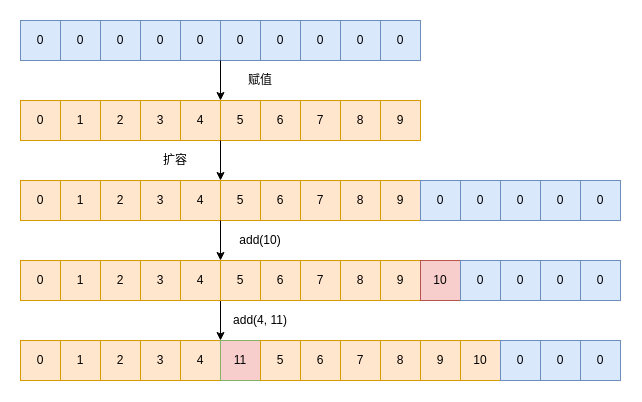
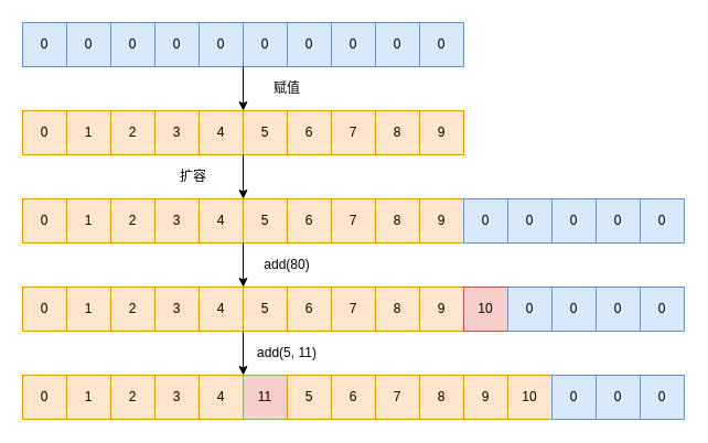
  <mxCell id="0" />
  <mxCell id="1" parent="0" />
  <mxCell id="2" value="0" style="rounded=0;whiteSpace=wrap;html=1;fillColor=#ffe6cc;strokeColor=#d79b00;" vertex="1" parent="1"><mxGeometry x="20" y="100" width="40" height="40" as="geometry" /></mxCell>
  <mxCell id="3" value="1" style="rounded=0;whiteSpace=wrap;html=1;fillColor=#ffe6cc;strokeColor=#d79b00;" vertex="1" parent="1"><mxGeometry x="60" y="100" width="40" height="40" as="geometry" /></mxCell>
  <mxCell id="4" value="2" style="rounded=0;whiteSpace=wrap;html=1;fillColor=#ffe6cc;strokeColor=#d79b00;" vertex="1" parent="1"><mxGeometry x="100" y="100" width="40" height="40" as="geometry" /></mxCell>
  <mxCell id="5" value="3" style="rounded=0;whiteSpace=wrap;html=1;fillColor=#ffe6cc;strokeColor=#d79b00;" vertex="1" parent="1"><mxGeometry x="140" y="100" width="40" height="40" as="geometry" /></mxCell>
  <mxCell id="6" value="4" style="rounded=0;whiteSpace=wrap;html=1;fillColor=#ffe6cc;strokeColor=#d79b00;" vertex="1" parent="1"><mxGeometry x="180" y="100" width="40" height="40" as="geometry" /></mxCell>
  <mxCell id="7" value="5" style="rounded=0;whiteSpace=wrap;html=1;fillColor=#ffe6cc;strokeColor=#d79b00;" vertex="1" parent="1"><mxGeometry x="220" y="100" width="40" height="40" as="geometry" /></mxCell>
  <mxCell id="8" value="6" style="rounded=0;whiteSpace=wrap;html=1;fillColor=#ffe6cc;strokeColor=#d79b00;" vertex="1" parent="1"><mxGeometry x="260" y="100" width="40" height="40" as="geometry" /></mxCell>
  <mxCell id="9" value="7" style="rounded=0;whiteSpace=wrap;html=1;fillColor=#ffe6cc;strokeColor=#d79b00;" vertex="1" parent="1"><mxGeometry x="300" y="100" width="40" height="40" as="geometry" /></mxCell>
  <mxCell id="10" value="8" style="rounded=0;whiteSpace=wrap;html=1;fillColor=#ffe6cc;strokeColor=#d79b00;" vertex="1" parent="1"><mxGeometry x="340" y="100" width="40" height="40" as="geometry" /></mxCell>
  <mxCell id="11" value="9" style="rounded=0;whiteSpace=wrap;html=1;fillColor=#ffe6cc;strokeColor=#d79b00;" vertex="1" parent="1"><mxGeometry x="380" y="100" width="40" height="40" as="geometry" /></mxCell>
  <mxCell id="12" value="0" style="rounded=0;whiteSpace=wrap;html=1;fillColor=#ffe6cc;strokeColor=#d79b00;" vertex="1" parent="1"><mxGeometry x="20" y="180" width="40" height="40" as="geometry" /></mxCell>
  <mxCell id="13" value="1" style="rounded=0;whiteSpace=wrap;html=1;fillColor=#ffe6cc;strokeColor=#d79b00;" vertex="1" parent="1"><mxGeometry x="60" y="180" width="40" height="40" as="geometry" /></mxCell>
  <mxCell id="14" value="2" style="rounded=0;whiteSpace=wrap;html=1;fillColor=#ffe6cc;strokeColor=#d79b00;" vertex="1" parent="1"><mxGeometry x="100" y="180" width="40" height="40" as="geometry" /></mxCell>
  <mxCell id="15" value="3" style="rounded=0;whiteSpace=wrap;html=1;fillColor=#ffe6cc;strokeColor=#d79b00;" vertex="1" parent="1"><mxGeometry x="140" y="180" width="40" height="40" as="geometry" /></mxCell>
  <mxCell id="16" value="4" style="rounded=0;whiteSpace=wrap;html=1;fillColor=#ffe6cc;strokeColor=#d79b00;" vertex="1" parent="1"><mxGeometry x="180" y="180" width="40" height="40" as="geometry" /></mxCell>
  <mxCell id="17" value="5" style="rounded=0;whiteSpace=wrap;html=1;fillColor=#ffe6cc;strokeColor=#d79b00;" vertex="1" parent="1"><mxGeometry x="220" y="180" width="40" height="40" as="geometry" /></mxCell>
  <mxCell id="18" value="6" style="rounded=0;whiteSpace=wrap;html=1;fillColor=#ffe6cc;strokeColor=#d79b00;" vertex="1" parent="1"><mxGeometry x="260" y="180" width="40" height="40" as="geometry" /></mxCell>
  <mxCell id="19" value="7" style="rounded=0;whiteSpace=wrap;html=1;fillColor=#ffe6cc;strokeColor=#d79b00;" vertex="1" parent="1"><mxGeometry x="300" y="180" width="40" height="40" as="geometry" /></mxCell>
  <mxCell id="20" value="8" style="rounded=0;whiteSpace=wrap;html=1;fillColor=#ffe6cc;strokeColor=#d79b00;" vertex="1" parent="1"><mxGeometry x="340" y="180" width="40" height="40" as="geometry" /></mxCell>
  <mxCell id="21" value="9" style="rounded=0;whiteSpace=wrap;html=1;fillColor=#ffe6cc;strokeColor=#d79b00;" vertex="1" parent="1"><mxGeometry x="380" y="180" width="40" height="40" as="geometry" /></mxCell>
  <mxCell id="22" value="0" style="rounded=0;whiteSpace=wrap;html=1;fillColor=#dae8fc;strokeColor=#6c8ebf;" vertex="1" parent="1"><mxGeometry x="420" y="180" width="40" height="40" as="geometry" /></mxCell>
  <mxCell id="23" value="0" style="rounded=0;whiteSpace=wrap;html=1;fillColor=#dae8fc;strokeColor=#6c8ebf;" vertex="1" parent="1"><mxGeometry x="460" y="180" width="40" height="40" as="geometry" /></mxCell>
  <mxCell id="24" value="0" style="rounded=0;whiteSpace=wrap;html=1;fillColor=#dae8fc;strokeColor=#6c8ebf;" vertex="1" parent="1"><mxGeometry x="500" y="180" width="40" height="40" as="geometry" /></mxCell>
  <mxCell id="25" value="0" style="rounded=0;whiteSpace=wrap;html=1;fillColor=#dae8fc;strokeColor=#6c8ebf;" vertex="1" parent="1"><mxGeometry x="540" y="180" width="40" height="40" as="geometry" /></mxCell>
  <mxCell id="26" value="0" style="rounded=0;whiteSpace=wrap;html=1;fillColor=#dae8fc;strokeColor=#6c8ebf;" vertex="1" parent="1"><mxGeometry x="580" y="180" width="40" height="40" as="geometry" /></mxCell>
  <mxCell id="27" value="" style="endArrow=classic;html=1;entryX=1;entryY=0;entryDx=0;entryDy=0;exitX=0;exitY=1;exitDx=0;exitDy=0;" edge="1" parent="1" source="7" target="16"><mxGeometry width="50" height="50" relative="1" as="geometry"><mxPoint x="20" y="290" as="sourcePoint" /><mxPoint x="70" y="240" as="targetPoint" /></mxGeometry></mxCell>
  <mxCell id="28" value="0" style="rounded=0;whiteSpace=wrap;html=1;fillColor=#ffe6cc;strokeColor=#d79b00;" vertex="1" parent="1"><mxGeometry x="20" y="340" width="40" height="40" as="geometry" /></mxCell>
  <mxCell id="29" value="1" style="rounded=0;whiteSpace=wrap;html=1;fillColor=#ffe6cc;strokeColor=#d79b00;" vertex="1" parent="1"><mxGeometry x="60" y="340" width="40" height="40" as="geometry" /></mxCell>
  <mxCell id="30" value="2" style="rounded=0;whiteSpace=wrap;html=1;fillColor=#ffe6cc;strokeColor=#d79b00;" vertex="1" parent="1"><mxGeometry x="100" y="340" width="40" height="40" as="geometry" /></mxCell>
  <mxCell id="31" value="3" style="rounded=0;whiteSpace=wrap;html=1;fillColor=#ffe6cc;strokeColor=#d79b00;" vertex="1" parent="1"><mxGeometry x="140" y="340" width="40" height="40" as="geometry" /></mxCell>
  <mxCell id="32" value="4" style="rounded=0;whiteSpace=wrap;html=1;fillColor=#ffe6cc;strokeColor=#d79b00;" vertex="1" parent="1"><mxGeometry x="180" y="340" width="40" height="40" as="geometry" /></mxCell>
  <mxCell id="33" value="11" style="rounded=0;whiteSpace=wrap;html=1;fillColor=#f8cecc;strokeColor=#82b366;" vertex="1" parent="1"><mxGeometry x="220" y="340" width="40" height="40" as="geometry" /></mxCell>
  <mxCell id="34" value="5" style="rounded=0;whiteSpace=wrap;html=1;fillColor=#ffe6cc;strokeColor=#d79b00;" vertex="1" parent="1"><mxGeometry x="260" y="340" width="40" height="40" as="geometry" /></mxCell>
  <mxCell id="35" value="6" style="rounded=0;whiteSpace=wrap;html=1;fillColor=#ffe6cc;strokeColor=#d79b00;" vertex="1" parent="1"><mxGeometry x="300" y="340" width="40" height="40" as="geometry" /></mxCell>
  <mxCell id="36" value="7" style="rounded=0;whiteSpace=wrap;html=1;fillColor=#ffe6cc;strokeColor=#d79b00;" vertex="1" parent="1"><mxGeometry x="340" y="340" width="40" height="40" as="geometry" /></mxCell>
  <mxCell id="37" value="8" style="rounded=0;whiteSpace=wrap;html=1;fillColor=#ffe6cc;strokeColor=#d79b00;" vertex="1" parent="1"><mxGeometry x="380" y="340" width="40" height="40" as="geometry" /></mxCell>
  <mxCell id="38" value="9" style="rounded=0;whiteSpace=wrap;html=1;fillColor=#ffe6cc;strokeColor=#d79b00;" vertex="1" parent="1"><mxGeometry x="420" y="340" width="40" height="40" as="geometry" /></mxCell>
  <mxCell id="39" value="10" style="rounded=0;whiteSpace=wrap;html=1;fillColor=#ffe6cc;strokeColor=#d79b00;" vertex="1" parent="1"><mxGeometry x="460" y="340" width="40" height="40" as="geometry" /></mxCell>
  <mxCell id="40" value="0" style="rounded=0;whiteSpace=wrap;html=1;fillColor=#dae8fc;strokeColor=#6c8ebf;" vertex="1" parent="1"><mxGeometry x="500" y="340" width="40" height="40" as="geometry" /></mxCell>
  <mxCell id="41" value="0" style="rounded=0;whiteSpace=wrap;html=1;fillColor=#dae8fc;strokeColor=#6c8ebf;" vertex="1" parent="1"><mxGeometry x="540" y="340" width="40" height="40" as="geometry" /></mxCell>
  <mxCell id="42" value="0" style="rounded=0;whiteSpace=wrap;html=1;fillColor=#dae8fc;strokeColor=#6c8ebf;" vertex="1" parent="1"><mxGeometry x="580" y="340" width="40" height="40" as="geometry" /></mxCell>
  <mxCell id="43" value="" style="endArrow=classic;html=1;entryX=1;entryY=0;entryDx=0;entryDy=0;exitX=0;exitY=1;exitDx=0;exitDy=0;" edge="1" parent="1" source="51"><mxGeometry width="50" height="50" relative="1" as="geometry"><mxPoint x="220" y="260" as="sourcePoint" /><mxPoint x="220" y="340" as="targetPoint" /></mxGeometry></mxCell>
- <mxCell id="44" value="add(10)" style="text;html=1;strokeColor=none;fillColor=none;align=center;verticalAlign=middle;whiteSpace=wrap;rounded=0;" vertex="1" parent="1"><mxGeometry x="230" y="230" width="60" height="20" as="geometry" /></mxCell>
- <mxCell id="45" value="add(4, 11)" style="text;html=1;strokeColor=none;fillColor=none;align=center;verticalAlign=middle;whiteSpace=wrap;rounded=0;" vertex="1" parent="1"><mxGeometry x="230" y="310" width="60" height="20" as="geometry" /></mxCell>
+ <mxCell id="44" value="add(80)" style="text;html=1;strokeColor=none;fillColor=none;align=center;verticalAlign=middle;whiteSpace=wrap;rounded=0;" vertex="1" parent="1"><mxGeometry x="230" y="230" width="60" height="20" as="geometry" /></mxCell>
+ <mxCell id="45" value="add(5, 11)" style="text;html=1;strokeColor=none;fillColor=none;align=center;verticalAlign=middle;whiteSpace=wrap;rounded=0;" vertex="1" parent="1"><mxGeometry x="230" y="310" width="60" height="20" as="geometry" /></mxCell>
  <mxCell id="46" value="0" style="rounded=0;whiteSpace=wrap;html=1;fillColor=#ffe6cc;strokeColor=#d79b00;" vertex="1" parent="1"><mxGeometry x="20" y="260" width="40" height="40" as="geometry" /></mxCell>
  <mxCell id="47" value="1" style="rounded=0;whiteSpace=wrap;html=1;fillColor=#ffe6cc;strokeColor=#d79b00;" vertex="1" parent="1"><mxGeometry x="60" y="260" width="40" height="40" as="geometry" /></mxCell>
  <mxCell id="48" value="2" style="rounded=0;whiteSpace=wrap;html=1;fillColor=#ffe6cc;strokeColor=#d79b00;" vertex="1" parent="1"><mxGeometry x="100" y="260" width="40" height="40" as="geometry" /></mxCell>
  <mxCell id="49" value="3" style="rounded=0;whiteSpace=wrap;html=1;fillColor=#ffe6cc;strokeColor=#d79b00;" vertex="1" parent="1"><mxGeometry x="140" y="260" width="40" height="40" as="geometry" /></mxCell>
  <mxCell id="50" value="4" style="rounded=0;whiteSpace=wrap;html=1;fillColor=#ffe6cc;strokeColor=#d79b00;" vertex="1" parent="1"><mxGeometry x="180" y="260" width="40" height="40" as="geometry" /></mxCell>
  <mxCell id="51" value="5" style="rounded=0;whiteSpace=wrap;html=1;fillColor=#ffe6cc;strokeColor=#d79b00;" vertex="1" parent="1"><mxGeometry x="220" y="260" width="40" height="40" as="geometry" /></mxCell>
  <mxCell id="52" value="6" style="rounded=0;whiteSpace=wrap;html=1;fillColor=#ffe6cc;strokeColor=#d79b00;" vertex="1" parent="1"><mxGeometry x="260" y="260" width="40" height="40" as="geometry" /></mxCell>
  <mxCell id="53" value="7" style="rounded=0;whiteSpace=wrap;html=1;fillColor=#ffe6cc;strokeColor=#d79b00;" vertex="1" parent="1"><mxGeometry x="300" y="260" width="40" height="40" as="geometry" /></mxCell>
  <mxCell id="54" value="8" style="rounded=0;whiteSpace=wrap;html=1;fillColor=#ffe6cc;strokeColor=#d79b00;" vertex="1" parent="1"><mxGeometry x="340" y="260" width="40" height="40" as="geometry" /></mxCell>
  <mxCell id="55" value="9" style="rounded=0;whiteSpace=wrap;html=1;fillColor=#ffe6cc;strokeColor=#d79b00;" vertex="1" parent="1"><mxGeometry x="380" y="260" width="40" height="40" as="geometry" /></mxCell>
  <mxCell id="56" value="10" style="rounded=0;whiteSpace=wrap;html=1;fillColor=#f8cecc;strokeColor=#b85450;" vertex="1" parent="1"><mxGeometry x="420" y="260" width="40" height="40" as="geometry" /></mxCell>
  <mxCell id="57" value="0" style="rounded=0;whiteSpace=wrap;html=1;fillColor=#dae8fc;strokeColor=#6c8ebf;" vertex="1" parent="1"><mxGeometry x="460" y="260" width="40" height="40" as="geometry" /></mxCell>
  <mxCell id="58" value="0" style="rounded=0;whiteSpace=wrap;html=1;fillColor=#dae8fc;strokeColor=#6c8ebf;" vertex="1" parent="1"><mxGeometry x="500" y="260" width="40" height="40" as="geometry" /></mxCell>
  <mxCell id="59" value="0" style="rounded=0;whiteSpace=wrap;html=1;fillColor=#dae8fc;strokeColor=#6c8ebf;" vertex="1" parent="1"><mxGeometry x="540" y="260" width="40" height="40" as="geometry" /></mxCell>
  <mxCell id="60" value="0" style="rounded=0;whiteSpace=wrap;html=1;fillColor=#dae8fc;strokeColor=#6c8ebf;" vertex="1" parent="1"><mxGeometry x="580" y="260" width="40" height="40" as="geometry" /></mxCell>
  <mxCell id="61" value="" style="endArrow=classic;html=1;entryX=1;entryY=0;entryDx=0;entryDy=0;exitX=0;exitY=1;exitDx=0;exitDy=0;" edge="1" parent="1"><mxGeometry width="50" height="50" relative="1" as="geometry"><mxPoint x="220" y="220" as="sourcePoint" /><mxPoint x="220" y="260" as="targetPoint" /></mxGeometry></mxCell>
  <mxCell id="62" value="扩容" style="text;html=1;strokeColor=none;fillColor=none;align=center;verticalAlign=middle;whiteSpace=wrap;rounded=0;" vertex="1" parent="1"><mxGeometry x="145" y="150" width="60" height="20" as="geometry" /></mxCell>
  <mxCell id="63" value="0" style="rounded=0;whiteSpace=wrap;html=1;fillColor=#dae8fc;strokeColor=#6c8ebf;" vertex="1" parent="1"><mxGeometry x="20" y="20" width="40" height="40" as="geometry" /></mxCell>
  <mxCell id="64" value="0" style="rounded=0;whiteSpace=wrap;html=1;fillColor=#dae8fc;strokeColor=#6c8ebf;" vertex="1" parent="1"><mxGeometry x="60" y="20" width="40" height="40" as="geometry" /></mxCell>
  <mxCell id="65" value="0" style="rounded=0;whiteSpace=wrap;html=1;fillColor=#dae8fc;strokeColor=#6c8ebf;" vertex="1" parent="1"><mxGeometry x="100" y="20" width="40" height="40" as="geometry" /></mxCell>
  <mxCell id="66" value="0" style="rounded=0;whiteSpace=wrap;html=1;fillColor=#dae8fc;strokeColor=#6c8ebf;" vertex="1" parent="1"><mxGeometry x="140" y="20" width="40" height="40" as="geometry" /></mxCell>
  <mxCell id="67" value="0" style="rounded=0;whiteSpace=wrap;html=1;fillColor=#dae8fc;strokeColor=#6c8ebf;" vertex="1" parent="1"><mxGeometry x="180" y="20" width="40" height="40" as="geometry" /></mxCell>
  <mxCell id="68" value="0" style="rounded=0;whiteSpace=wrap;html=1;fillColor=#dae8fc;strokeColor=#6c8ebf;" vertex="1" parent="1"><mxGeometry x="220" y="20" width="40" height="40" as="geometry" /></mxCell>
  <mxCell id="69" value="0" style="rounded=0;whiteSpace=wrap;html=1;fillColor=#dae8fc;strokeColor=#6c8ebf;" vertex="1" parent="1"><mxGeometry x="260" y="20" width="40" height="40" as="geometry" /></mxCell>
  <mxCell id="70" value="0" style="rounded=0;whiteSpace=wrap;html=1;fillColor=#dae8fc;strokeColor=#6c8ebf;" vertex="1" parent="1"><mxGeometry x="300" y="20" width="40" height="40" as="geometry" /></mxCell>
  <mxCell id="71" value="0" style="rounded=0;whiteSpace=wrap;html=1;fillColor=#dae8fc;strokeColor=#6c8ebf;" vertex="1" parent="1"><mxGeometry x="340" y="20" width="40" height="40" as="geometry" /></mxCell>
  <mxCell id="72" value="0" style="rounded=0;whiteSpace=wrap;html=1;fillColor=#dae8fc;strokeColor=#6c8ebf;" vertex="1" parent="1"><mxGeometry x="380" y="20" width="40" height="40" as="geometry" /></mxCell>
  <mxCell id="73" value="" style="endArrow=classic;html=1;entryX=1;entryY=0;entryDx=0;entryDy=0;exitX=0;exitY=1;exitDx=0;exitDy=0;" edge="1" parent="1"><mxGeometry width="50" height="50" relative="1" as="geometry"><mxPoint x="220" y="60" as="sourcePoint" /><mxPoint x="220" y="100" as="targetPoint" /></mxGeometry></mxCell>
  <mxCell id="74" value="赋值" style="text;html=1;strokeColor=none;fillColor=none;align=center;verticalAlign=middle;whiteSpace=wrap;rounded=0;" vertex="1" parent="1"><mxGeometry x="230" y="70" width="60" height="20" as="geometry" /></mxCell>
